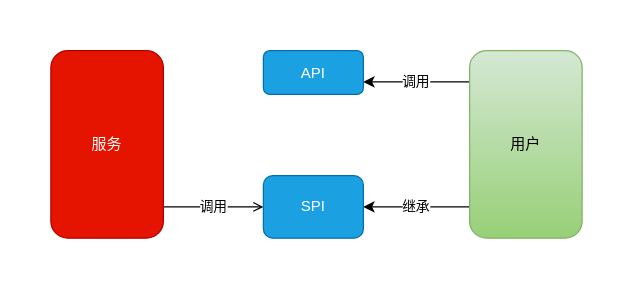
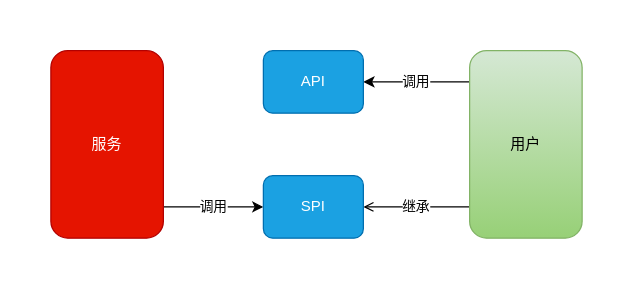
  <mxCell id="0" />
  <mxCell id="1" parent="0" />
  <mxCell id="2" value="" style="rounded=0;whiteSpace=wrap;html=1;fillColor=default;strokeColor=none;" vertex="1" parent="1"><mxGeometry x="20" y="20" width="460" height="190" as="geometry" /></mxCell>
- <mxCell id="3" value="调用" style="edgeStyle=orthogonalEdgeStyle;rounded=0;orthogonalLoop=1;jettySize=auto;html=1;entryX=0;entryY=0.5;entryDx=0;entryDy=0;endArrow=open;" edge="1" parent="1" source="4" target="9"><mxGeometry relative="1" as="geometry"><Array as="points"><mxPoint x="150" y="165" /><mxPoint x="150" y="165" /></Array></mxGeometry></mxCell>
+ <mxCell id="3" value="调用" style="edgeStyle=orthogonalEdgeStyle;rounded=0;orthogonalLoop=1;jettySize=auto;html=1;entryX=0;entryY=0.5;entryDx=0;entryDy=0;" edge="1" parent="1" source="4" target="9"><mxGeometry relative="1" as="geometry"><Array as="points"><mxPoint x="150" y="165" /><mxPoint x="150" y="165" /></Array></mxGeometry></mxCell>
  <mxCell id="4" value="服务" style="rounded=1;whiteSpace=wrap;html=1;fillColor=#e51400;strokeColor=#B20000;fontColor=#ffffff;" vertex="1" parent="1"><mxGeometry x="40" y="40" width="90" height="150" as="geometry" /></mxCell>
  <mxCell id="5" value="调用" style="edgeStyle=orthogonalEdgeStyle;rounded=0;orthogonalLoop=1;jettySize=auto;html=1;" edge="1" parent="1" source="7" target="8"><mxGeometry relative="1" as="geometry"><Array as="points"><mxPoint x="350" y="65" /><mxPoint x="350" y="65" /></Array></mxGeometry></mxCell>
- <mxCell id="6" value="继承" style="edgeStyle=orthogonalEdgeStyle;rounded=0;orthogonalLoop=1;jettySize=auto;html=1;" edge="1" parent="1" source="7" target="9"><mxGeometry relative="1" as="geometry"><Array as="points"><mxPoint x="350" y="165" /><mxPoint x="350" y="165" /></Array></mxGeometry></mxCell>
+ <mxCell id="6" value="继承" style="edgeStyle=orthogonalEdgeStyle;rounded=0;orthogonalLoop=1;jettySize=auto;html=1;endArrow=open;" edge="1" parent="1" source="7" target="9"><mxGeometry relative="1" as="geometry"><Array as="points"><mxPoint x="350" y="165" /><mxPoint x="350" y="165" /></Array></mxGeometry></mxCell>
  <mxCell id="7" value="用户" style="rounded=1;whiteSpace=wrap;html=1;fillColor=#d5e8d4;strokeColor=#82b366;gradientColor=#97d077;" vertex="1" parent="1"><mxGeometry x="375" y="40" width="90" height="150" as="geometry" /></mxCell>
- <mxCell id="8" value="API" style="rounded=1;whiteSpace=wrap;html=1;fillColor=#1ba1e2;strokeColor=#006EAF;fontColor=#ffffff;" vertex="1" parent="1"><mxGeometry x="210" y="40" width="80" height="35" as="geometry" /></mxCell>
+ <mxCell id="8" value="API" style="rounded=1;whiteSpace=wrap;html=1;fillColor=#1ba1e2;strokeColor=#006EAF;fontColor=#ffffff;" vertex="1" parent="1"><mxGeometry x="210" y="40" width="80" height="50" as="geometry" /></mxCell>
  <mxCell id="9" value="SPI" style="rounded=1;whiteSpace=wrap;html=1;fillColor=#1ba1e2;strokeColor=#006EAF;fontColor=#ffffff;" vertex="1" parent="1"><mxGeometry x="210" y="140" width="80" height="50" as="geometry" /></mxCell>
